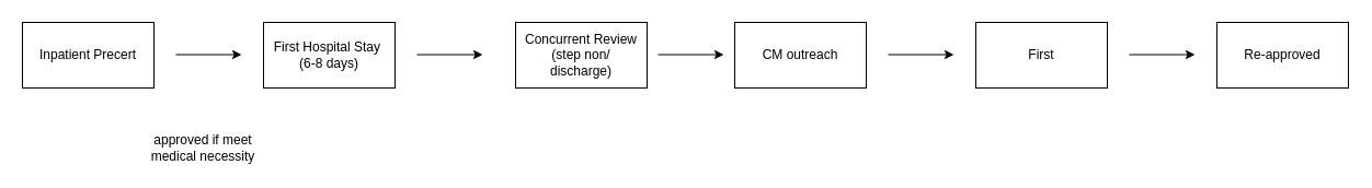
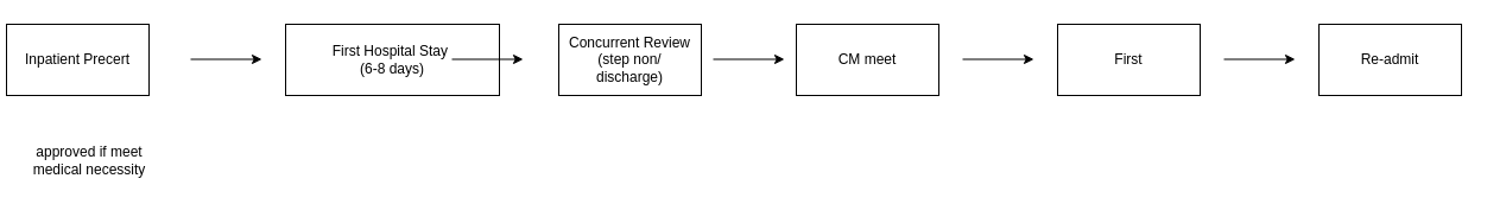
  <mxCell id="0" />
  <mxCell id="1" parent="0" />
- <mxCell id="2" value="Inpatient Precert" style="rounded=0;whiteSpace=wrap;html=1;" vertex="1" parent="1"><mxGeometry x="20" y="20" width="120" height="60" as="geometry" /></mxCell>
+ <mxCell id="2" value="Inpatient Precert" style="rounded=0;whiteSpace=wrap;html=1;" vertex="1" parent="1"><mxGeometry x="5" y="20" width="120" height="60" as="geometry" /></mxCell>
  <mxCell id="3" value="" style="endArrow=classic;html=1;rounded=0;" edge="1" parent="1"><mxGeometry width="50" height="50" relative="1" as="geometry"><mxPoint x="160" y="49.5" as="sourcePoint" /><mxPoint x="220" y="49.5" as="targetPoint" /></mxGeometry></mxCell>
- <mxCell id="4" value="First Hospital Stay&amp;nbsp;&lt;br&gt;(6-8 days)" style="rounded=0;whiteSpace=wrap;html=1;" vertex="1" parent="1"><mxGeometry x="240" y="20" width="120" height="60" as="geometry" /></mxCell>
+ <mxCell id="4" value="First Hospital Stay&amp;nbsp;&lt;br&gt;(6-8 days)" style="rounded=0;whiteSpace=wrap;html=1;" vertex="1" parent="1"><mxGeometry x="240" y="20" width="180" height="60" as="geometry" /></mxCell>
  <mxCell id="5" value="" style="endArrow=classic;html=1;rounded=0;" edge="1" parent="1"><mxGeometry width="50" height="50" relative="1" as="geometry"><mxPoint x="380" y="49.5" as="sourcePoint" /><mxPoint x="440" y="49.5" as="targetPoint" /></mxGeometry></mxCell>
- <mxCell id="6" value="CM outreach" style="rounded=0;whiteSpace=wrap;html=1;" vertex="1" parent="1"><mxGeometry x="670" y="20" width="120" height="60" as="geometry" /></mxCell>
+ <mxCell id="6" value="CM meet" style="rounded=0;whiteSpace=wrap;html=1;" vertex="1" parent="1"><mxGeometry x="670" y="20" width="120" height="60" as="geometry" /></mxCell>
  <mxCell id="7" value="" style="endArrow=classic;html=1;rounded=0;" edge="1" parent="1"><mxGeometry width="50" height="50" relative="1" as="geometry"><mxPoint x="600" y="49.5" as="sourcePoint" /><mxPoint x="660" y="49.5" as="targetPoint" /></mxGeometry></mxCell>
  <mxCell id="8" value="Concurrent Review&lt;br&gt;(step non/&lt;br&gt;discharge)" style="rounded=0;whiteSpace=wrap;html=1;" vertex="1" parent="1"><mxGeometry x="470" y="20" width="120" height="60" as="geometry" /></mxCell>
  <mxCell id="9" value="" style="endArrow=classic;html=1;rounded=0;" edge="1" parent="1"><mxGeometry width="50" height="50" relative="1" as="geometry"><mxPoint x="810" y="49.5" as="sourcePoint" /><mxPoint x="870" y="49.5" as="targetPoint" /></mxGeometry></mxCell>
  <mxCell id="10" value="First" style="rounded=0;whiteSpace=wrap;html=1;" vertex="1" parent="1"><mxGeometry x="890" y="20" width="120" height="60" as="geometry" /></mxCell>
  <mxCell id="11" value="" style="endArrow=classic;html=1;rounded=0;" edge="1" parent="1"><mxGeometry width="50" height="50" relative="1" as="geometry"><mxPoint x="1030" y="49.5" as="sourcePoint" /><mxPoint x="1090" y="49.5" as="targetPoint" /></mxGeometry></mxCell>
- <mxCell id="12" value="Re-approved" style="rounded=0;whiteSpace=wrap;html=1;" vertex="1" parent="1"><mxGeometry x="1110" y="20" width="120" height="60" as="geometry" /></mxCell>
- <mxCell id="13" value="approved if meet medical necessity" style="text;html=1;strokeColor=none;fillColor=none;align=center;verticalAlign=middle;whiteSpace=wrap;rounded=0;" vertex="1" parent="1"><mxGeometry x="130" y="120" width="110" height="30" as="geometry" /></mxCell>
+ <mxCell id="12" value="Re-admit" style="rounded=0;whiteSpace=wrap;html=1;" vertex="1" parent="1"><mxGeometry x="1110" y="20" width="120" height="60" as="geometry" /></mxCell>
+ <mxCell id="13" value="approved if meet medical necessity" style="text;html=1;strokeColor=none;fillColor=none;align=center;verticalAlign=middle;whiteSpace=wrap;rounded=0;" vertex="1" parent="1"><mxGeometry x="20" y="120" width="110" height="30" as="geometry" /></mxCell>
